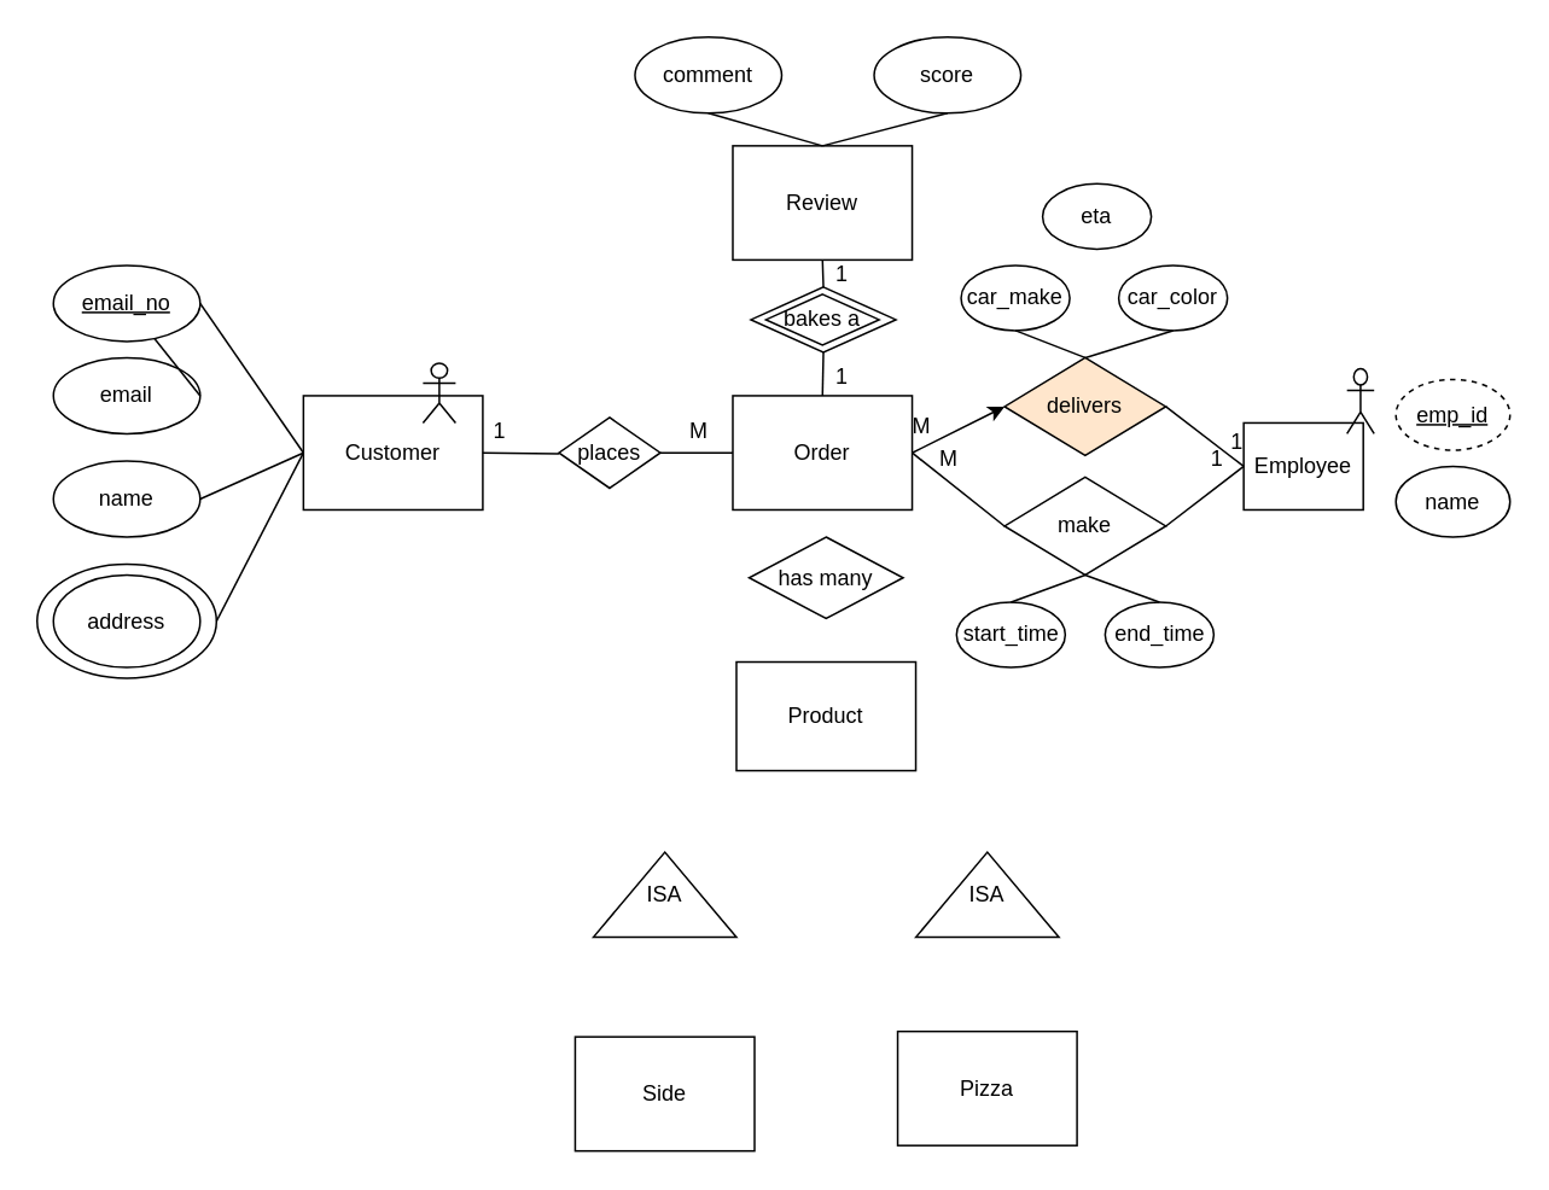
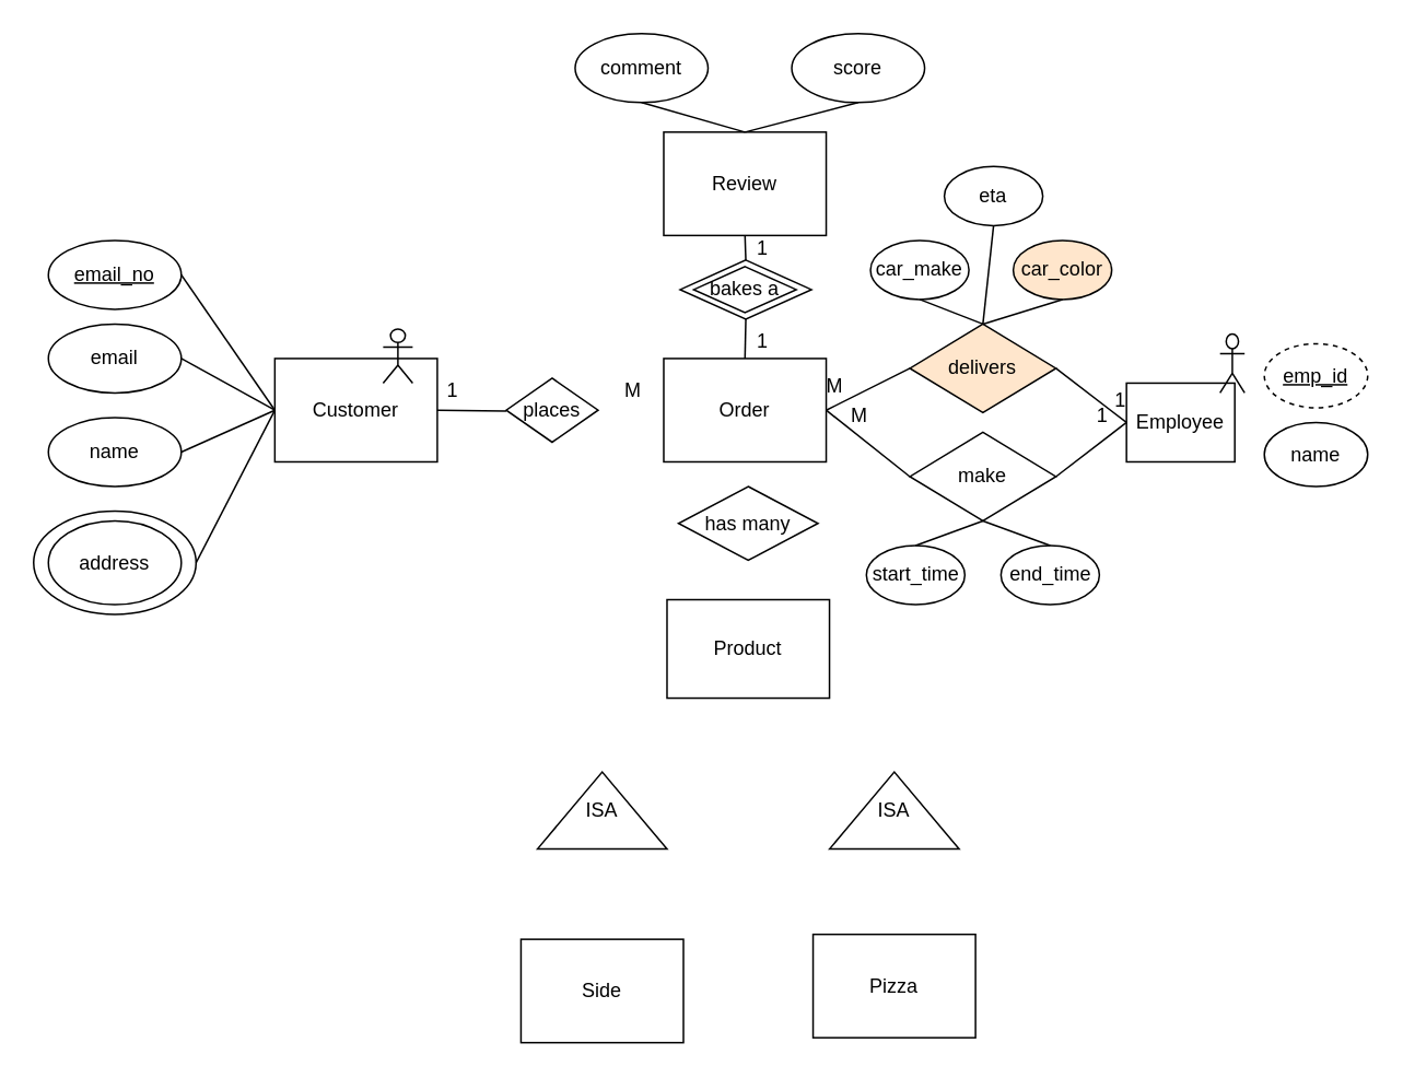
  <mxCell id="0" />
  <mxCell id="1" parent="0" />
  <mxCell id="2" value="" style="ellipse;whiteSpace=wrap;html=1;" vertex="1" parent="1"><mxGeometry x="20" y="311" width="99" height="63" as="geometry" /></mxCell>
  <mxCell id="3" value="Customer" style="rectangle;whiteSpace=wrap;html=1;" vertex="1" parent="1"><mxGeometry x="167" y="218" width="99" height="63" as="geometry" /></mxCell>
  <mxCell id="4" value="Order" style="rectangle;whiteSpace=wrap;html=1;" vertex="1" parent="1"><mxGeometry x="404" y="218" width="99" height="63" as="geometry" /></mxCell>
  <mxCell id="5" value="Review" style="rectangle;whiteSpace=wrap;html=1;" vertex="1" parent="1"><mxGeometry x="404" y="80" width="99" height="63" as="geometry" /></mxCell>
  <mxCell id="6" value="Employee" style="rectangle;whiteSpace=wrap;html=1;" vertex="1" parent="1"><mxGeometry x="686" y="233" width="66" height="48" as="geometry" /></mxCell>
  <mxCell id="7" value="Product" style="rectangle;whiteSpace=wrap;html=1;" vertex="1" parent="1"><mxGeometry x="406" y="365" width="99" height="60" as="geometry" /></mxCell>
  <mxCell id="8" value="ISA" style="triangle;whiteSpace=wrap;html=1;direction=north;" vertex="1" parent="1"><mxGeometry x="327" y="470" width="79" height="47" as="geometry" /></mxCell>
  <mxCell id="9" value="ISA" style="triangle;whiteSpace=wrap;html=1;direction=north;" vertex="1" parent="1"><mxGeometry x="505" y="470" width="79" height="47" as="geometry" /></mxCell>
  <mxCell id="10" value="Side" style="rectangle;whiteSpace=wrap;html=1;" vertex="1" parent="1"><mxGeometry x="317" y="572" width="99" height="63" as="geometry" /></mxCell>
  <mxCell id="11" value="Pizza" style="rectangle;whiteSpace=wrap;html=1;" vertex="1" parent="1"><mxGeometry x="495" y="569" width="99" height="63" as="geometry" /></mxCell>
  <mxCell id="12" value="&lt;u&gt;email_no&lt;/u&gt;" style="ellipse;whiteSpace=wrap;html=1;" vertex="1" parent="1"><mxGeometry x="29" y="146" width="81" height="42" as="geometry" /></mxCell>
  <mxCell id="13" value="email" style="ellipse;whiteSpace=wrap;html=1;" vertex="1" parent="1"><mxGeometry x="29" y="197" width="81" height="42" as="geometry" /></mxCell>
  <mxCell id="14" value="name" style="ellipse;whiteSpace=wrap;html=1;" vertex="1" parent="1"><mxGeometry x="29" y="254" width="81" height="42" as="geometry" /></mxCell>
  <mxCell id="15" value="address" style="ellipse;whiteSpace=wrap;html=1;" vertex="1" parent="1"><mxGeometry x="29" y="317" width="81" height="51" as="geometry" /></mxCell>
  <mxCell id="16" value="" style="endArrow=none;html=1;rounded=0;entryX=0;entryY=0.5;entryDx=0;entryDy=0;exitX=1;exitY=0.5;exitDx=0;exitDy=0;" edge="1" parent="1" source="14" target="3"><mxGeometry width="50" height="50" relative="1" as="geometry"><mxPoint x="110" y="320" as="sourcePoint" /><mxPoint x="106" y="350" as="targetPoint" /></mxGeometry></mxCell>
  <mxCell id="17" value="" style="endArrow=none;html=1;rounded=0;entryX=0;entryY=0.5;entryDx=0;entryDy=0;exitX=1;exitY=0.5;exitDx=0;exitDy=0;" edge="1" parent="1" source="12" target="3"><mxGeometry width="50" height="50" relative="1" as="geometry"><mxPoint x="56" y="400" as="sourcePoint" /><mxPoint x="106" y="350" as="targetPoint" /></mxGeometry></mxCell>
- <mxCell id="18" value="" style="endArrow=none;html=1;rounded=0;exitX=1;exitY=0.5;exitDx=0;exitDy=0;" edge="1" parent="1" source="13" target="12"><mxGeometry width="50" height="50" relative="1" as="geometry"><mxPoint x="56" y="400" as="sourcePoint" /><mxPoint x="106" y="350" as="targetPoint" /></mxGeometry></mxCell>
+ <mxCell id="18" value="" style="endArrow=none;html=1;rounded=0;entryX=0;entryY=0.5;entryDx=0;entryDy=0;exitX=1;exitY=0.5;exitDx=0;exitDy=0;" edge="1" parent="1" source="13" target="3"><mxGeometry width="50" height="50" relative="1" as="geometry"><mxPoint x="56" y="400" as="sourcePoint" /><mxPoint x="106" y="350" as="targetPoint" /></mxGeometry></mxCell>
  <mxCell id="19" value="" style="endArrow=none;html=1;rounded=0;entryX=0;entryY=0.5;entryDx=0;entryDy=0;exitX=1;exitY=0.5;exitDx=0;exitDy=0;" edge="1" parent="1" source="2" target="3"><mxGeometry width="50" height="50" relative="1" as="geometry"><mxPoint x="56" y="400" as="sourcePoint" /><mxPoint x="106" y="350" as="targetPoint" /></mxGeometry></mxCell>
  <mxCell id="20" value="places" style="rhombus;whiteSpace=wrap;html=1;" vertex="1" parent="1"><mxGeometry x="308" y="230" width="56" height="39" as="geometry" /></mxCell>
  <mxCell id="21" value="" style="shape=umlActor;verticalLabelPosition=bottom;verticalAlign=top;html=1;outlineConnect=0;" vertex="1" parent="1"><mxGeometry x="233" y="200" width="18" height="33" as="geometry" /></mxCell>
  <mxCell id="22" value="" style="shape=umlActor;verticalLabelPosition=bottom;verticalAlign=top;html=1;outlineConnect=0;" vertex="1" parent="1"><mxGeometry x="743" y="203" width="15" height="36" as="geometry" /></mxCell>
  <mxCell id="23" value="comment" style="ellipse;whiteSpace=wrap;html=1;" vertex="1" parent="1"><mxGeometry x="350" y="20" width="81" height="42" as="geometry" /></mxCell>
  <mxCell id="24" value="score" style="ellipse;whiteSpace=wrap;html=1;" vertex="1" parent="1"><mxGeometry x="482" y="20" width="81" height="42" as="geometry" /></mxCell>
  <mxCell id="25" value="" style="endArrow=none;html=1;rounded=0;entryX=0.5;entryY=1;entryDx=0;entryDy=0;exitX=0.5;exitY=0;exitDx=0;exitDy=0;" edge="1" parent="1" source="5" target="24"><mxGeometry width="50" height="50" relative="1" as="geometry"><mxPoint x="356" y="244" as="sourcePoint" /><mxPoint x="406" y="194" as="targetPoint" /></mxGeometry></mxCell>
  <mxCell id="26" value="" style="endArrow=none;html=1;rounded=0;entryX=0.5;entryY=1;entryDx=0;entryDy=0;exitX=0.5;exitY=0;exitDx=0;exitDy=0;" edge="1" parent="1" source="5" target="23"><mxGeometry width="50" height="50" relative="1" as="geometry"><mxPoint x="356" y="244" as="sourcePoint" /><mxPoint x="406" y="194" as="targetPoint" /></mxGeometry></mxCell>
- <mxCell id="27" value="" style="endArrow=none;html=1;rounded=0;exitX=1;exitY=0.5;exitDx=0;exitDy=0;entryX=0;entryY=0.5;entryDx=0;entryDy=0;" edge="1" parent="1" source="20" target="4"><mxGeometry width="50" height="50" relative="1" as="geometry"><mxPoint x="356" y="281" as="sourcePoint" /><mxPoint x="406" y="231" as="targetPoint" /></mxGeometry></mxCell>
  <mxCell id="28" value="" style="endArrow=none;html=1;rounded=0;exitX=1;exitY=0.5;exitDx=0;exitDy=0;" edge="1" parent="1" source="3"><mxGeometry width="50" height="50" relative="1" as="geometry"><mxPoint x="258" y="300" as="sourcePoint" /><mxPoint x="308" y="250" as="targetPoint" /></mxGeometry></mxCell>
  <mxCell id="29" value="1" style="text;html=1;align=center;verticalAlign=middle;resizable=0;points=[];autosize=1;strokeColor=none;fillColor=none;" vertex="1" parent="1"><mxGeometry x="261" y="224" width="27" height="27" as="geometry" /></mxCell>
  <mxCell id="30" value="M" style="text;html=1;align=center;verticalAlign=middle;resizable=0;points=[];autosize=1;strokeColor=none;fillColor=none;" vertex="1" parent="1"><mxGeometry x="370" y="224" width="30" height="27" as="geometry" /></mxCell>
  <mxCell id="31" value="" style="rhombus;whiteSpace=wrap;html=1;" vertex="1" parent="1"><mxGeometry x="414" y="158" width="80" height="36" as="geometry" /></mxCell>
  <mxCell id="32" value="bakes a" style="rhombus;whiteSpace=wrap;html=1;" vertex="1" parent="1"><mxGeometry x="422.25" y="162" width="62.5" height="28" as="geometry" /></mxCell>
  <mxCell id="33" value="" style="endArrow=none;html=1;rounded=0;entryX=0.5;entryY=1;entryDx=0;entryDy=0;exitX=0.5;exitY=0;exitDx=0;exitDy=0;" edge="1" parent="1" source="4" target="31"><mxGeometry width="50" height="50" relative="1" as="geometry"><mxPoint x="377" y="271" as="sourcePoint" /><mxPoint x="427" y="221" as="targetPoint" /></mxGeometry></mxCell>
  <mxCell id="34" value="" style="endArrow=none;html=1;rounded=0;entryX=0.5;entryY=1;entryDx=0;entryDy=0;exitX=0.5;exitY=0;exitDx=0;exitDy=0;" edge="1" parent="1" source="31" target="5"><mxGeometry width="50" height="50" relative="1" as="geometry"><mxPoint x="443" y="220" as="sourcePoint" /><mxPoint x="493" y="170" as="targetPoint" /></mxGeometry></mxCell>
  <mxCell id="35" value="1" style="text;html=1;align=center;verticalAlign=middle;resizable=0;points=[];autosize=1;strokeColor=none;fillColor=none;" vertex="1" parent="1"><mxGeometry x="450" y="137" width="27" height="27" as="geometry" /></mxCell>
  <mxCell id="36" value="1" style="text;html=1;align=center;verticalAlign=middle;resizable=0;points=[];autosize=1;strokeColor=none;fillColor=none;" vertex="1" parent="1"><mxGeometry x="450" y="194" width="27" height="27" as="geometry" /></mxCell>
  <mxCell id="37" value="delivers" style="rhombus;whiteSpace=wrap;html=1;fillColor=#ffe6cc;" vertex="1" parent="1"><mxGeometry x="554" y="197" width="89" height="54" as="geometry" /></mxCell>
  <mxCell id="38" value="make" style="rhombus;whiteSpace=wrap;html=1;" vertex="1" parent="1"><mxGeometry x="554" y="263" width="89" height="54" as="geometry" /></mxCell>
  <mxCell id="39" value="" style="endArrow=none;html=1;rounded=0;entryX=0;entryY=0.5;entryDx=0;entryDy=0;exitX=1;exitY=0.5;exitDx=0;exitDy=0;" edge="1" parent="1" source="37" target="6"><mxGeometry width="50" height="50" relative="1" as="geometry"><mxPoint x="644" y="224" as="sourcePoint" /><mxPoint x="634" y="203" as="targetPoint" /></mxGeometry></mxCell>
- <mxCell id="40" value="" style="endArrow=classic;html=1;rounded=0;entryX=0;entryY=0.5;entryDx=0;entryDy=0;exitX=1;exitY=0.5;exitDx=0;exitDy=0;" edge="1" parent="1" source="4" target="37"><mxGeometry width="50" height="50" relative="1" as="geometry"><mxPoint x="584" y="253" as="sourcePoint" /><mxPoint x="634" y="203" as="targetPoint" /></mxGeometry></mxCell>
+ <mxCell id="40" value="" style="endArrow=none;html=1;rounded=0;entryX=0;entryY=0.5;entryDx=0;entryDy=0;exitX=1;exitY=0.5;exitDx=0;exitDy=0;" edge="1" parent="1" source="4" target="37"><mxGeometry width="50" height="50" relative="1" as="geometry"><mxPoint x="584" y="253" as="sourcePoint" /><mxPoint x="634" y="203" as="targetPoint" /></mxGeometry></mxCell>
  <mxCell id="41" value="" style="endArrow=none;html=1;rounded=0;entryX=0;entryY=0.5;entryDx=0;entryDy=0;exitX=1;exitY=0.5;exitDx=0;exitDy=0;" edge="1" parent="1" source="38" target="6"><mxGeometry width="50" height="50" relative="1" as="geometry"><mxPoint x="584" y="253" as="sourcePoint" /><mxPoint x="634" y="203" as="targetPoint" /></mxGeometry></mxCell>
  <mxCell id="42" value="" style="endArrow=none;html=1;rounded=0;entryX=0;entryY=0.5;entryDx=0;entryDy=0;exitX=1;exitY=0.5;exitDx=0;exitDy=0;" edge="1" parent="1" source="4" target="38"><mxGeometry width="50" height="50" relative="1" as="geometry"><mxPoint x="584" y="253" as="sourcePoint" /><mxPoint x="634" y="203" as="targetPoint" /></mxGeometry></mxCell>
  <mxCell id="43" value="1" style="text;html=1;align=center;verticalAlign=middle;resizable=0;points=[];autosize=1;strokeColor=none;fillColor=none;" vertex="1" parent="1"><mxGeometry x="668" y="230" width="27" height="27" as="geometry" /></mxCell>
  <mxCell id="44" value="1" style="text;html=1;align=center;verticalAlign=middle;resizable=0;points=[];autosize=1;strokeColor=none;fillColor=none;" vertex="1" parent="1"><mxGeometry x="657" y="239" width="27" height="27" as="geometry" /></mxCell>
  <mxCell id="45" value="M" style="text;html=1;align=center;verticalAlign=middle;resizable=0;points=[];autosize=1;strokeColor=none;fillColor=none;" vertex="1" parent="1"><mxGeometry x="493" y="221" width="30" height="27" as="geometry" /></mxCell>
  <mxCell id="46" value="M" style="text;html=1;align=center;verticalAlign=middle;resizable=0;points=[];autosize=1;strokeColor=none;fillColor=none;" vertex="1" parent="1"><mxGeometry x="507.5" y="239" width="30" height="27" as="geometry" /></mxCell>
  <mxCell id="47" value="car_make" style="ellipse;whiteSpace=wrap;html=1;" vertex="1" parent="1"><mxGeometry x="530" y="146" width="60" height="36" as="geometry" /></mxCell>
- <mxCell id="48" value="car_color" style="ellipse;whiteSpace=wrap;html=1;" vertex="1" parent="1"><mxGeometry x="617" y="146" width="60" height="36" as="geometry" /></mxCell>
+ <mxCell id="48" value="car_color" style="ellipse;whiteSpace=wrap;html=1;fillColor=#ffe6cc;" vertex="1" parent="1"><mxGeometry x="617" y="146" width="60" height="36" as="geometry" /></mxCell>
  <mxCell id="49" value="eta" style="ellipse;whiteSpace=wrap;html=1;" vertex="1" parent="1"><mxGeometry x="575" y="101" width="60" height="36" as="geometry" /></mxCell>
+ <mxCell id="50" value="" style="endArrow=none;html=1;rounded=0;entryX=0.5;entryY=1;entryDx=0;entryDy=0;exitX=0.5;exitY=0;exitDx=0;exitDy=0;" edge="1" parent="1" source="37" target="49"><mxGeometry width="50" height="50" relative="1" as="geometry"><mxPoint x="509" y="241" as="sourcePoint" /><mxPoint x="559" y="191" as="targetPoint" /></mxGeometry></mxCell>
  <mxCell id="51" value="" style="endArrow=none;html=1;rounded=0;entryX=0.5;entryY=1;entryDx=0;entryDy=0;exitX=0.5;exitY=0;exitDx=0;exitDy=0;" edge="1" parent="1" source="37" target="48"><mxGeometry width="50" height="50" relative="1" as="geometry"><mxPoint x="509" y="241" as="sourcePoint" /><mxPoint x="559" y="191" as="targetPoint" /></mxGeometry></mxCell>
  <mxCell id="52" value="" style="endArrow=none;html=1;rounded=0;entryX=0.5;entryY=1;entryDx=0;entryDy=0;exitX=0.5;exitY=0;exitDx=0;exitDy=0;" edge="1" parent="1" source="37" target="47"><mxGeometry width="50" height="50" relative="1" as="geometry"><mxPoint x="359" y="241" as="sourcePoint" /><mxPoint x="409" y="191" as="targetPoint" /></mxGeometry></mxCell>
  <mxCell id="53" value="start_time" style="ellipse;whiteSpace=wrap;html=1;" vertex="1" parent="1"><mxGeometry x="527.5" y="332" width="60" height="36" as="geometry" /></mxCell>
  <mxCell id="54" value="end_time" style="ellipse;whiteSpace=wrap;html=1;" vertex="1" parent="1"><mxGeometry x="609.5" y="332" width="60" height="36" as="geometry" /></mxCell>
  <mxCell id="55" value="" style="endArrow=none;html=1;rounded=0;entryX=0.5;entryY=1;entryDx=0;entryDy=0;exitX=0.5;exitY=0;exitDx=0;exitDy=0;" edge="1" parent="1" source="53" target="38"><mxGeometry width="50" height="50" relative="1" as="geometry"><mxPoint x="515" y="352" as="sourcePoint" /><mxPoint x="565" y="302" as="targetPoint" /></mxGeometry></mxCell>
  <mxCell id="56" value="" style="endArrow=none;html=1;rounded=0;entryX=0.5;entryY=1;entryDx=0;entryDy=0;exitX=0.5;exitY=0;exitDx=0;exitDy=0;" edge="1" parent="1" source="54" target="38"><mxGeometry width="50" height="50" relative="1" as="geometry"><mxPoint x="629" y="361" as="sourcePoint" /><mxPoint x="679" y="311" as="targetPoint" /></mxGeometry></mxCell>
  <mxCell id="57" value="&lt;u&gt;emp_id&lt;/u&gt;" style="ellipse;whiteSpace=wrap;html=1;dashed=1;" vertex="1" parent="1"><mxGeometry x="770" y="209" width="63" height="39" as="geometry" /></mxCell>
  <mxCell id="58" value="name" style="ellipse;whiteSpace=wrap;html=1;" vertex="1" parent="1"><mxGeometry x="770" y="257" width="63" height="39" as="geometry" /></mxCell>
  <mxCell id="59" value="has many" style="rhombus;whiteSpace=wrap;html=1;" vertex="1" parent="1"><mxGeometry x="413" y="296" width="85" height="45" as="geometry" /></mxCell>
